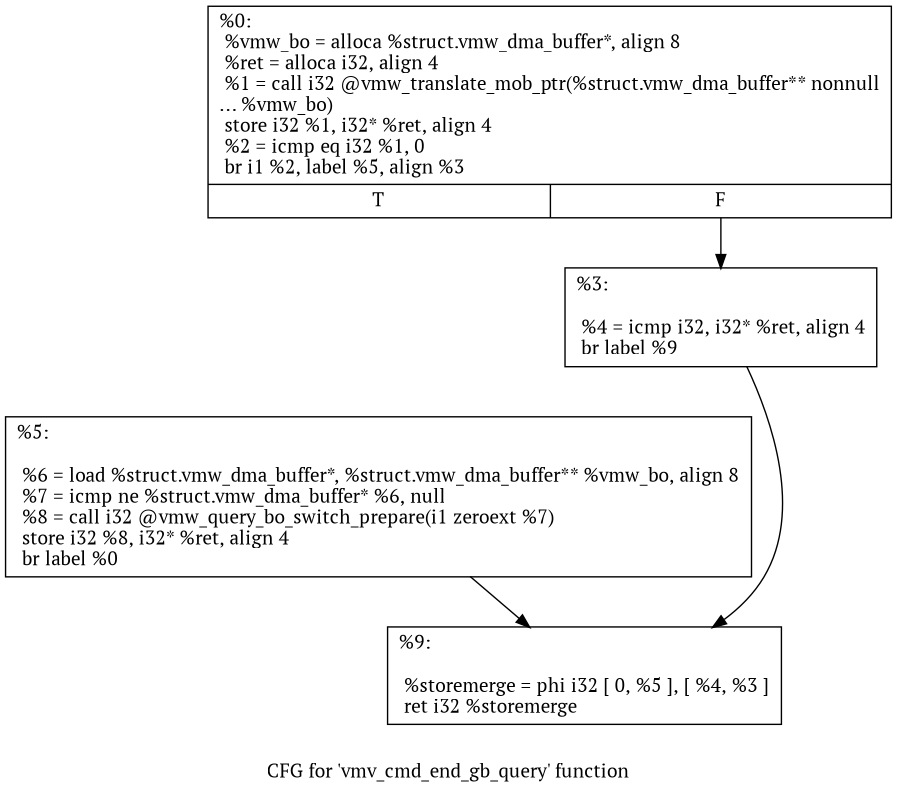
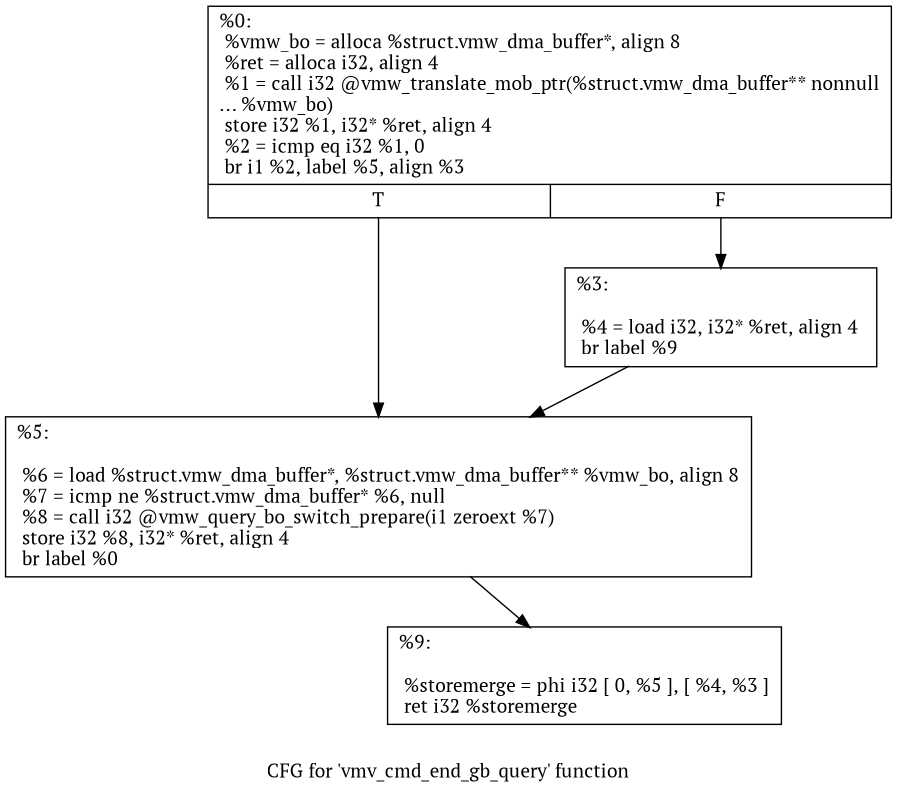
  digraph {
    fontname="PT Serif"
    label="CFG for 'vmv_cmd_end_gb_query' function"
    node [fontname="PT Serif" shape=record]
    edge [fontname="PT Serif"]
    n1 [label="{%0:\l  %vmw_bo = alloca %struct.vmw_dma_buffer*, align 8\l  %ret = alloca i32, align 4\l  %1 = call i32 @vmw_translate_mob_ptr(%struct.vmw_dma_buffer** nonnull\l... %vmw_bo)\l  store i32 %1, i32* %ret, align 4\l  %2 = icmp eq i32 %1, 0\l  br i1 %2, label %5, align %3\l|{<s0>T|<s1>F}}"]
    n2 [label="{%5:\l\l  %6 = load %struct.vmw_dma_buffer*, %struct.vmw_dma_buffer** %vmw_bo, align 8\l  %7 = icmp ne %struct.vmw_dma_buffer* %6, null\l  %8 = call i32 @vmw_query_bo_switch_prepare(i1 zeroext %7)\l  store i32 %8, i32* %ret, align 4\l  br label %0\l}"]
-   n3 [label="{%3:\l\l  %4 = icmp i32, i32* %ret, align 4\l  br label %9\l}"]
+   n3 [label="{%3:\l\l  %4 = load i32, i32* %ret, align 4\l  br label %9\l}"]
    n4 [label="{%9:\l\l  %storemerge = phi i32 [ 0, %5 ], [ %4, %3 ]\l  ret i32 %storemerge\l}"]
+   n1 -> n2 [tailport=s0]
    n1 -> n3 [tailport=s1]
    n2 -> n4
-   n3 -> n4
+   n3 -> n2
  }
